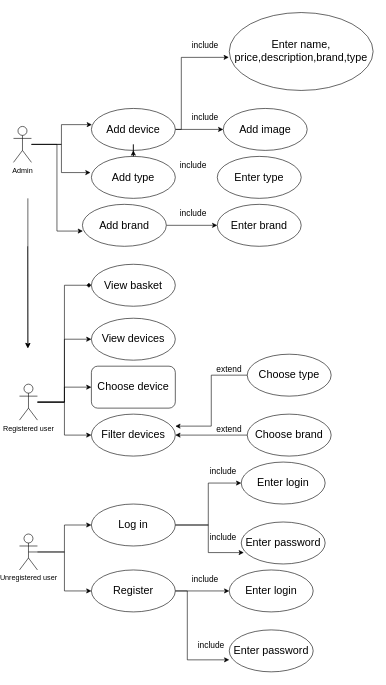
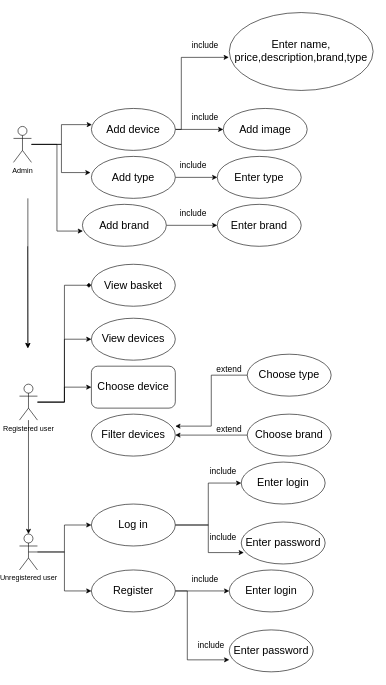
  <mxCell id="0" />
  <mxCell id="1" parent="0" />
  <mxCell id="2" style="edgeStyle=orthogonalEdgeStyle;rounded=0;orthogonalLoop=1;jettySize=auto;html=1;entryX=0.006;entryY=0.386;entryDx=0;entryDy=0;entryPerimeter=0;fontSize=18;" edge="1" parent="1" source="5" target="36"><mxGeometry relative="1" as="geometry" /></mxCell>
  <mxCell id="3" style="edgeStyle=orthogonalEdgeStyle;rounded=0;orthogonalLoop=1;jettySize=auto;html=1;entryX=-0.011;entryY=0.386;entryDx=0;entryDy=0;entryPerimeter=0;fontSize=18;" edge="1" parent="1" source="5" target="39"><mxGeometry relative="1" as="geometry" /></mxCell>
  <mxCell id="4" style="edgeStyle=orthogonalEdgeStyle;rounded=0;orthogonalLoop=1;jettySize=auto;html=1;entryX=0.006;entryY=0.637;entryDx=0;entryDy=0;entryPerimeter=0;fontSize=18;" edge="1" parent="1" source="5" target="41"><mxGeometry relative="1" as="geometry" /></mxCell>
  <mxCell id="5" value="Admin&lt;br&gt;" style="shape=umlActor;verticalLabelPosition=bottom;verticalAlign=top;html=1;outlineConnect=0;" vertex="1" parent="1"><mxGeometry x="20" y="210" width="30" height="60" as="geometry" /></mxCell>
  <mxCell id="6" style="edgeStyle=orthogonalEdgeStyle;rounded=0;orthogonalLoop=1;jettySize=auto;html=1;entryX=0;entryY=0.5;entryDx=0;entryDy=0;fontSize=18;" edge="1" parent="1" source="10" target="23"><mxGeometry relative="1" as="geometry" /></mxCell>
  <mxCell id="7" style="edgeStyle=orthogonalEdgeStyle;rounded=0;orthogonalLoop=1;jettySize=auto;html=1;fontSize=18;" edge="1" parent="1" source="10" target="24"><mxGeometry relative="1" as="geometry" /></mxCell>
- <mxCell id="8" style="edgeStyle=orthogonalEdgeStyle;rounded=0;orthogonalLoop=1;jettySize=auto;html=1;entryX=0;entryY=0.5;entryDx=0;entryDy=0;fontSize=18;" edge="1" parent="1" source="10" target="25"><mxGeometry relative="1" as="geometry" /></mxCell>
+ <mxCell id="8" style="edgeStyle=orthogonalEdgeStyle;rounded=0;orthogonalLoop=1;jettySize=auto;html=1;fontSize=18;" edge="1" parent="1" source="10" target="13"><mxGeometry relative="1" as="geometry" /></mxCell>
  <mxCell id="9" style="edgeStyle=orthogonalEdgeStyle;rounded=0;orthogonalLoop=1;jettySize=auto;html=1;entryX=0;entryY=0.5;entryDx=0;entryDy=0;fontSize=18;endArrow=diamond;" edge="1" parent="1" source="10" target="32"><mxGeometry relative="1" as="geometry" /></mxCell>
  <mxCell id="10" value="Registered user&lt;br&gt;" style="shape=umlActor;verticalLabelPosition=bottom;verticalAlign=top;html=1;outlineConnect=0;" vertex="1" parent="1"><mxGeometry x="30" y="640" width="30" height="60" as="geometry" /></mxCell>
  <mxCell id="11" style="edgeStyle=orthogonalEdgeStyle;rounded=0;orthogonalLoop=1;jettySize=auto;html=1;exitX=0.5;exitY=0.5;exitDx=0;exitDy=0;exitPerimeter=0;fontSize=18;" edge="1" parent="1" source="13" target="16"><mxGeometry relative="1" as="geometry" /></mxCell>
  <mxCell id="12" style="edgeStyle=orthogonalEdgeStyle;rounded=0;orthogonalLoop=1;jettySize=auto;html=1;fontSize=18;" edge="1" parent="1" source="13" target="19"><mxGeometry relative="1" as="geometry" /></mxCell>
  <mxCell id="13" value="Unregistered user" style="shape=umlActor;verticalLabelPosition=bottom;verticalAlign=top;html=1;outlineConnect=0;" vertex="1" parent="1"><mxGeometry x="30" y="890" width="30" height="60" as="geometry" /></mxCell>
  <mxCell id="14" style="edgeStyle=orthogonalEdgeStyle;rounded=0;orthogonalLoop=1;jettySize=auto;html=1;entryX=0;entryY=0.5;entryDx=0;entryDy=0;fontSize=18;" edge="1" parent="1" source="16" target="20"><mxGeometry relative="1" as="geometry" /></mxCell>
  <mxCell id="15" style="edgeStyle=orthogonalEdgeStyle;rounded=0;orthogonalLoop=1;jettySize=auto;html=1;entryX=0.031;entryY=0.729;entryDx=0;entryDy=0;entryPerimeter=0;fontSize=18;" edge="1" parent="1" source="16" target="21"><mxGeometry relative="1" as="geometry" /></mxCell>
  <mxCell id="16" value="&lt;font style=&quot;font-size: 18px;&quot;&gt;Log in&lt;/font&gt;" style="ellipse;whiteSpace=wrap;html=1;fontSize=16;" vertex="1" parent="1"><mxGeometry x="150" y="840" width="140" height="70" as="geometry" /></mxCell>
  <mxCell id="17" style="edgeStyle=orthogonalEdgeStyle;rounded=0;orthogonalLoop=1;jettySize=auto;html=1;fontSize=18;" edge="1" parent="1" source="19" target="46"><mxGeometry relative="1" as="geometry" /></mxCell>
  <mxCell id="18" style="edgeStyle=orthogonalEdgeStyle;rounded=0;orthogonalLoop=1;jettySize=auto;html=1;entryX=0;entryY=0.714;entryDx=0;entryDy=0;entryPerimeter=0;fontSize=18;" edge="1" parent="1" source="19" target="47"><mxGeometry relative="1" as="geometry"><Array as="points"><mxPoint x="310" y="985" /><mxPoint x="310" y="1100" /></Array></mxGeometry></mxCell>
  <mxCell id="19" value="Register" style="ellipse;whiteSpace=wrap;html=1;fontSize=18;" vertex="1" parent="1"><mxGeometry x="150" y="950" width="140" height="70" as="geometry" /></mxCell>
  <mxCell id="20" value="Enter login" style="ellipse;whiteSpace=wrap;html=1;fontSize=18;" vertex="1" parent="1"><mxGeometry x="400" y="770" width="140" height="70" as="geometry" /></mxCell>
  <mxCell id="21" value="Enter password" style="ellipse;whiteSpace=wrap;html=1;fontSize=18;" vertex="1" parent="1"><mxGeometry x="400" y="870" width="140" height="70" as="geometry" /></mxCell>
  <mxCell id="22" value="&lt;font style=&quot;font-size: 14px;&quot;&gt;include&lt;/font&gt;" style="text;html=1;strokeColor=none;fillColor=none;align=center;verticalAlign=middle;whiteSpace=wrap;rounded=0;fontSize=13;" vertex="1" parent="1"><mxGeometry x="320" y="1060" width="60" height="30" as="geometry" /></mxCell>
  <mxCell id="23" value="&lt;font style=&quot;font-size: 18px;&quot;&gt;View devices&lt;/font&gt;" style="ellipse;whiteSpace=wrap;html=1;fontSize=14;" vertex="1" parent="1"><mxGeometry x="150" y="530" width="140" height="70" as="geometry" /></mxCell>
  <mxCell id="24" value="Choose device" style="whiteSpace=wrap;html=1;fontSize=18;rounded=1;" vertex="1" parent="1"><mxGeometry x="150" y="610" width="140" height="70" as="geometry" /></mxCell>
  <mxCell id="25" value="Filter devices" style="ellipse;whiteSpace=wrap;html=1;fontSize=18;" vertex="1" parent="1"><mxGeometry x="150" y="690" width="140" height="70" as="geometry" /></mxCell>
  <mxCell id="26" style="edgeStyle=orthogonalEdgeStyle;rounded=0;orthogonalLoop=1;jettySize=auto;html=1;entryX=1;entryY=0.286;entryDx=0;entryDy=0;entryPerimeter=0;fontSize=18;" edge="1" parent="1" source="27" target="25"><mxGeometry relative="1" as="geometry" /></mxCell>
  <mxCell id="27" value="Choose type" style="ellipse;whiteSpace=wrap;html=1;fontSize=18;" vertex="1" parent="1"><mxGeometry x="410" y="590" width="140" height="70" as="geometry" /></mxCell>
  <mxCell id="28" style="edgeStyle=orthogonalEdgeStyle;rounded=0;orthogonalLoop=1;jettySize=auto;html=1;entryX=1;entryY=0.5;entryDx=0;entryDy=0;fontSize=18;" edge="1" parent="1" source="29" target="25"><mxGeometry relative="1" as="geometry" /></mxCell>
  <mxCell id="29" value="Choose brand" style="ellipse;whiteSpace=wrap;html=1;fontSize=18;" vertex="1" parent="1"><mxGeometry x="410" y="690" width="140" height="70" as="geometry" /></mxCell>
  <mxCell id="30" value="&lt;font style=&quot;font-size: 14px;&quot;&gt;extend&lt;/font&gt;" style="text;html=1;strokeColor=none;fillColor=none;align=center;verticalAlign=middle;whiteSpace=wrap;rounded=0;fontSize=18;" vertex="1" parent="1"><mxGeometry x="350" y="600" width="60" height="30" as="geometry" /></mxCell>
  <mxCell id="31" value="extend" style="text;html=1;strokeColor=none;fillColor=none;align=center;verticalAlign=middle;whiteSpace=wrap;rounded=0;fontSize=14;" vertex="1" parent="1"><mxGeometry x="350" y="700" width="60" height="30" as="geometry" /></mxCell>
  <mxCell id="32" value="&lt;font style=&quot;font-size: 18px;&quot;&gt;View basket&lt;/font&gt;" style="ellipse;whiteSpace=wrap;html=1;fontSize=14;" vertex="1" parent="1"><mxGeometry x="150" y="440" width="140" height="70" as="geometry" /></mxCell>
  <mxCell id="33" value="" style="endArrow=classic;html=1;rounded=0;fontSize=18;" edge="1" parent="1"><mxGeometry width="50" height="50" relative="1" as="geometry"><mxPoint x="43.62" y="410" as="sourcePoint" /><mxPoint x="44" y="580" as="targetPoint" /></mxGeometry></mxCell>
  <mxCell id="34" style="edgeStyle=orthogonalEdgeStyle;rounded=0;orthogonalLoop=1;jettySize=auto;html=1;entryX=0;entryY=0.5;entryDx=0;entryDy=0;fontSize=18;" edge="1" parent="1" source="36" target="52"><mxGeometry relative="1" as="geometry" /></mxCell>
  <mxCell id="35" style="edgeStyle=orthogonalEdgeStyle;rounded=0;orthogonalLoop=1;jettySize=auto;html=1;entryX=-0.003;entryY=0.575;entryDx=0;entryDy=0;entryPerimeter=0;fontSize=18;" edge="1" parent="1" source="36" target="51"><mxGeometry relative="1" as="geometry"><Array as="points"><mxPoint x="300" y="215" /><mxPoint x="300" y="95" /></Array></mxGeometry></mxCell>
  <mxCell id="36" value="Add device" style="ellipse;whiteSpace=wrap;html=1;fontSize=18;" vertex="1" parent="1"><mxGeometry x="150" y="180" width="140" height="70" as="geometry" /></mxCell>
  <mxCell id="37" value="" style="endArrow=classic;html=1;rounded=0;fontSize=18;" edge="1" parent="1"><mxGeometry width="50" height="50" relative="1" as="geometry"><mxPoint x="44" y="330" as="sourcePoint" /><mxPoint x="44" y="580" as="targetPoint" /></mxGeometry></mxCell>
- <mxCell id="38" style="edgeStyle=orthogonalEdgeStyle;rounded=0;orthogonalLoop=1;jettySize=auto;html=1;fontSize=18;" edge="1" parent="1" source="39" target="36"><mxGeometry relative="1" as="geometry" /></mxCell>
+ <mxCell id="38" style="edgeStyle=orthogonalEdgeStyle;rounded=0;orthogonalLoop=1;jettySize=auto;html=1;entryX=0;entryY=0.5;entryDx=0;entryDy=0;fontSize=18;" edge="1" parent="1" source="39" target="44"><mxGeometry relative="1" as="geometry" /></mxCell>
  <mxCell id="39" value="Add type" style="ellipse;whiteSpace=wrap;html=1;fontSize=18;" vertex="1" parent="1"><mxGeometry x="150" y="260" width="140" height="70" as="geometry" /></mxCell>
  <mxCell id="40" style="edgeStyle=orthogonalEdgeStyle;rounded=0;orthogonalLoop=1;jettySize=auto;html=1;entryX=0;entryY=0.5;entryDx=0;entryDy=0;fontSize=18;" edge="1" parent="1" source="41" target="42"><mxGeometry relative="1" as="geometry" /></mxCell>
  <mxCell id="41" value="Add brand" style="ellipse;whiteSpace=wrap;html=1;fontSize=18;" vertex="1" parent="1"><mxGeometry x="135" y="340" width="140" height="70" as="geometry" /></mxCell>
  <mxCell id="42" value="Enter brand" style="ellipse;whiteSpace=wrap;html=1;fontSize=18;" vertex="1" parent="1"><mxGeometry x="360" y="340" width="140" height="70" as="geometry" /></mxCell>
  <mxCell id="43" value="&lt;font style=&quot;font-size: 14px;&quot;&gt;include&lt;/font&gt;" style="text;html=1;strokeColor=none;fillColor=none;align=center;verticalAlign=middle;whiteSpace=wrap;rounded=0;fontSize=13;" vertex="1" parent="1"><mxGeometry x="290" y="340" width="60" height="30" as="geometry" /></mxCell>
  <mxCell id="44" value="Enter type" style="ellipse;whiteSpace=wrap;html=1;fontSize=18;" vertex="1" parent="1"><mxGeometry x="360" y="260" width="140" height="70" as="geometry" /></mxCell>
  <mxCell id="45" value="&lt;font style=&quot;font-size: 14px;&quot;&gt;include&lt;/font&gt;" style="text;html=1;strokeColor=none;fillColor=none;align=center;verticalAlign=middle;whiteSpace=wrap;rounded=0;fontSize=13;" vertex="1" parent="1"><mxGeometry x="290" y="260" width="60" height="30" as="geometry" /></mxCell>
  <mxCell id="46" value="Enter login" style="ellipse;whiteSpace=wrap;html=1;fontSize=18;" vertex="1" parent="1"><mxGeometry x="380" y="950" width="140" height="70" as="geometry" /></mxCell>
  <mxCell id="47" value="Enter password" style="ellipse;whiteSpace=wrap;html=1;fontSize=18;" vertex="1" parent="1"><mxGeometry x="380" y="1050" width="140" height="70" as="geometry" /></mxCell>
  <mxCell id="48" value="&lt;font style=&quot;font-size: 14px;&quot;&gt;include&lt;/font&gt;" style="text;html=1;strokeColor=none;fillColor=none;align=center;verticalAlign=middle;whiteSpace=wrap;rounded=0;fontSize=13;" vertex="1" parent="1"><mxGeometry x="340" y="770" width="60" height="30" as="geometry" /></mxCell>
  <mxCell id="49" value="&lt;font style=&quot;font-size: 14px;&quot;&gt;include&lt;/font&gt;" style="text;html=1;strokeColor=none;fillColor=none;align=center;verticalAlign=middle;whiteSpace=wrap;rounded=0;fontSize=13;" vertex="1" parent="1"><mxGeometry x="340" y="880" width="60" height="30" as="geometry" /></mxCell>
  <mxCell id="50" value="&lt;font style=&quot;font-size: 14px;&quot;&gt;include&lt;/font&gt;" style="text;html=1;strokeColor=none;fillColor=none;align=center;verticalAlign=middle;whiteSpace=wrap;rounded=0;fontSize=13;" vertex="1" parent="1"><mxGeometry x="310" y="950" width="60" height="30" as="geometry" /></mxCell>
  <mxCell id="51" value="&lt;font style=&quot;font-size: 18px;&quot;&gt;Enter name, price,description,brand,type&lt;/font&gt;" style="ellipse;whiteSpace=wrap;html=1;fontSize=18;" vertex="1" parent="1"><mxGeometry x="380" y="20" width="240" height="130" as="geometry" /></mxCell>
  <mxCell id="52" value="Add image" style="ellipse;whiteSpace=wrap;html=1;fontSize=18;" vertex="1" parent="1"><mxGeometry x="370" y="180" width="140" height="70" as="geometry" /></mxCell>
  <mxCell id="53" value="&lt;font style=&quot;font-size: 14px;&quot;&gt;include&lt;/font&gt;" style="text;html=1;strokeColor=none;fillColor=none;align=center;verticalAlign=middle;whiteSpace=wrap;rounded=0;fontSize=13;" vertex="1" parent="1"><mxGeometry x="310" y="60" width="60" height="30" as="geometry" /></mxCell>
  <mxCell id="54" value="&lt;font style=&quot;font-size: 14px;&quot;&gt;include&lt;/font&gt;" style="text;html=1;strokeColor=none;fillColor=none;align=center;verticalAlign=middle;whiteSpace=wrap;rounded=0;fontSize=13;" vertex="1" parent="1"><mxGeometry x="310" y="180" width="60" height="30" as="geometry" /></mxCell>
